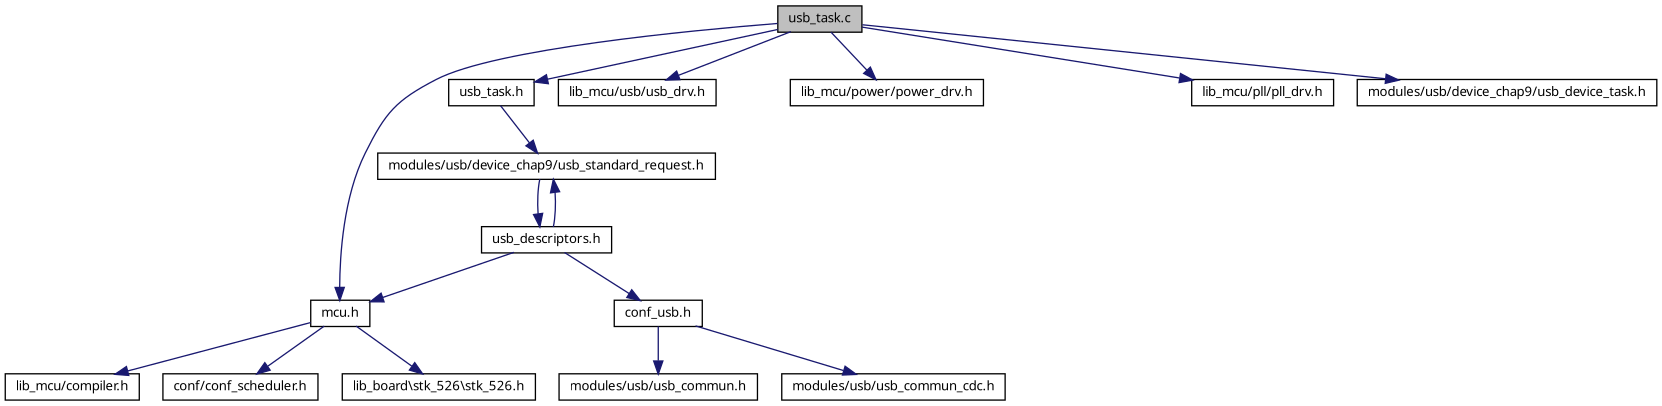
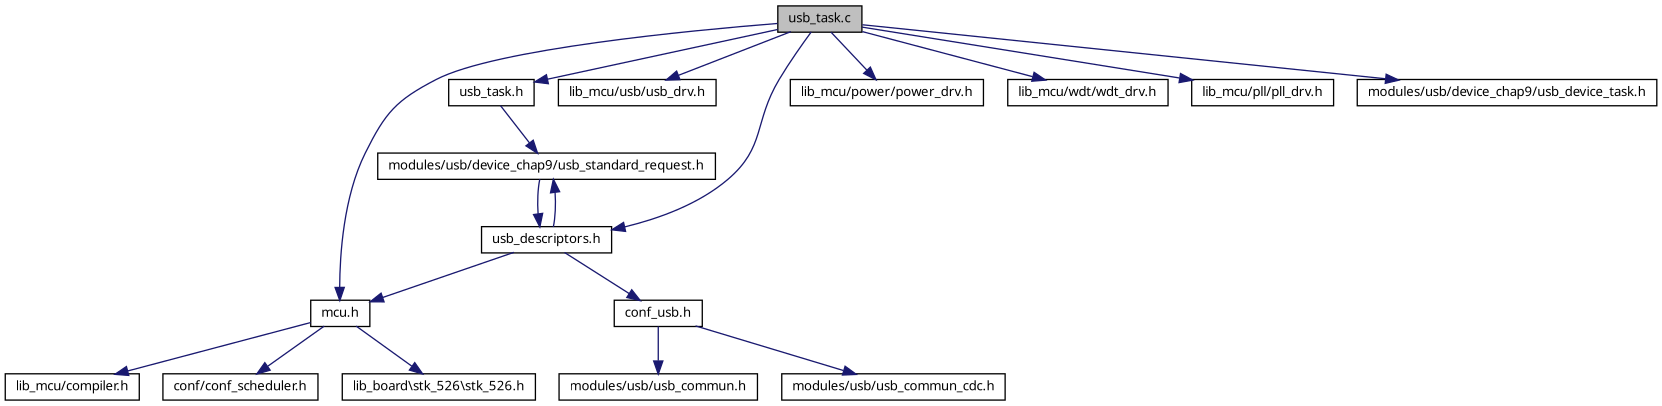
  digraph {
    node [color=black fillcolor=white fontname="FreeSans.ttf" fontsize=10 shape=record style=filled]
    edge [color=midnightblue fontname="FreeSans.ttf" fontsize=10 labelfontname="FreeSans.ttf" labelfontsize=10 style=solid]
    n1 [fillcolor=grey75 fontcolor=black height=0.2 label="usb_task.c" width=0.4]
    n2 [height=0.2 label="mcu.h" width=0.4]
    n3 [height=0.2 label="usb_task.h" width=0.4]
    n4 [height=0.2 label="lib_mcu/usb/usb_drv.h" width=0.4]
    n5 [height=0.2 label="usb_descriptors.h" width=0.4]
    n6 [height=0.2 label="lib_mcu/power/power_drv.h" width=0.4]
+   n7 [height=0.2 label="lib_mcu/wdt/wdt_drv.h" width=0.4]
    n8 [height=0.2 label="lib_mcu/pll/pll_drv.h" width=0.4]
    n9 [height=0.2 label="modules/usb/device_chap9/usb_device_task.h" width=0.4]
    n10 [height=0.2 label="lib_mcu/compiler.h" width=0.4]
    n11 [height=0.2 label="conf/conf_scheduler.h" width=0.4]
    n12 [height=0.2 label="lib_board\\stk_526\\stk_526.h" width=0.4]
    n13 [height=0.2 label="conf_usb.h" width=0.4]
    n14 [height=0.2 label="modules/usb/usb_commun.h" width=0.4]
    n15 [height=0.2 label="modules/usb/usb_commun_cdc.h" width=0.4]
    n16 [height=0.2 label="modules/usb/device_chap9/usb_standard_request.h" width=0.4]
    n1 -> n2
    n1 -> n3
    n1 -> n4
+   n1 -> n5
    n1 -> n6
+   n1 -> n7
    n1 -> n8
    n1 -> n9
    n2 -> n10
    n2 -> n11
    n2 -> n12
    n3 -> n16
    n5 -> n2
    n5 -> n13
    n5 -> n16
    n13 -> n14
    n13 -> n15
    n16 -> n5
  }
